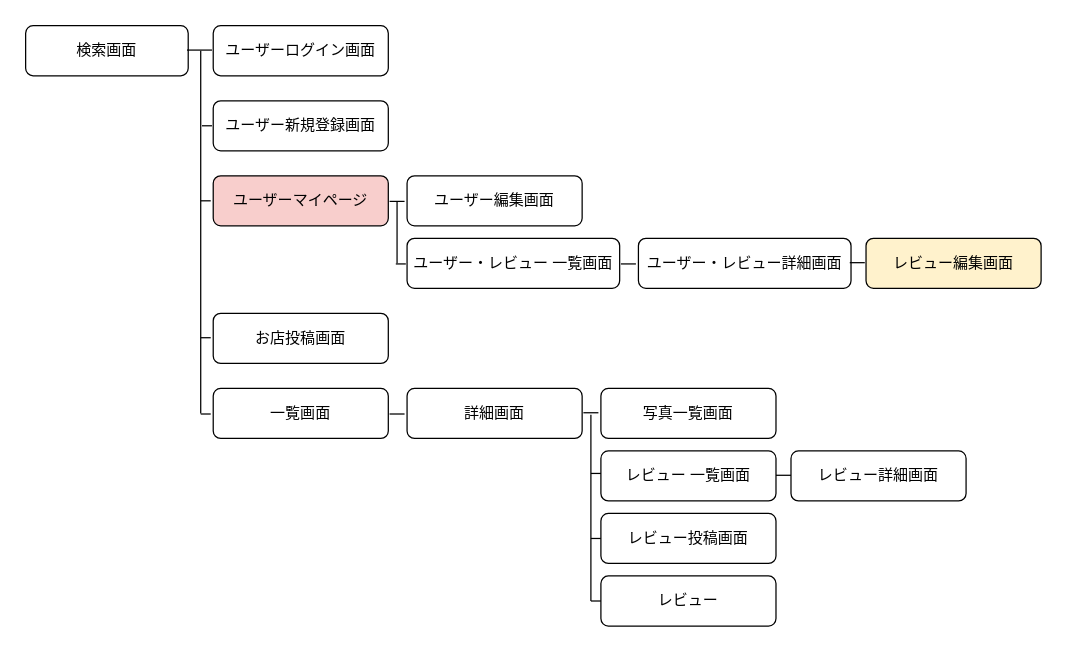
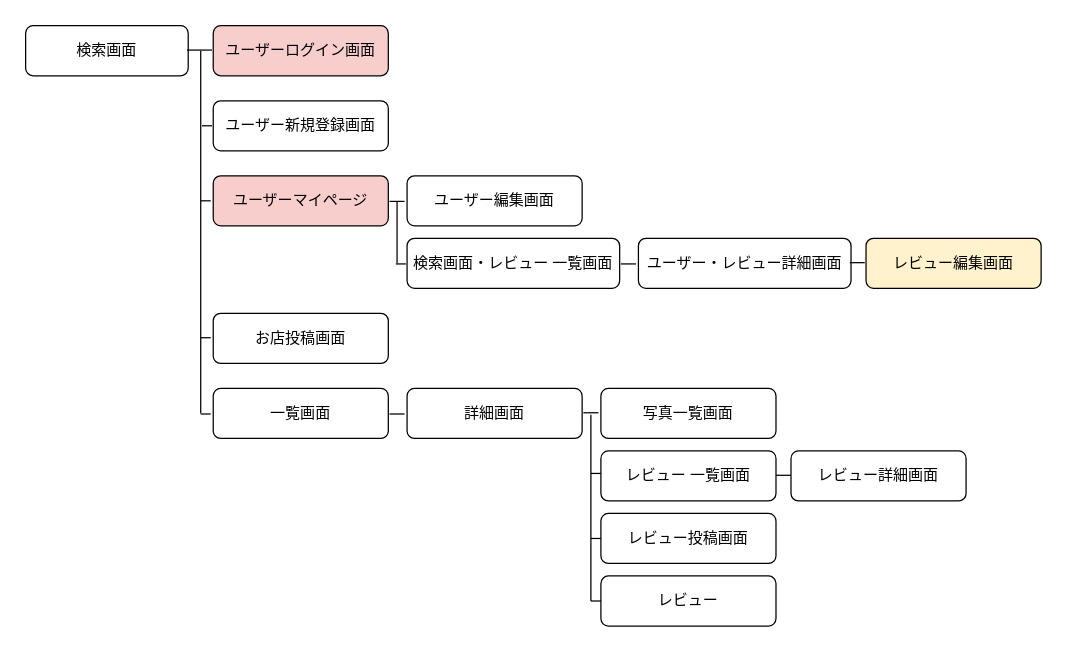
  <mxCell id="0" />
  <mxCell id="1" parent="0" />
  <mxCell id="2" value="検索画面" style="rounded=1;whiteSpace=wrap;html=1;" vertex="1" parent="1"><mxGeometry x="20" y="20" width="130" height="40" as="geometry" /></mxCell>
  <mxCell id="3" value="ユーザー新規登録画面" style="rounded=1;whiteSpace=wrap;html=1;" vertex="1" parent="1"><mxGeometry x="170" y="80" width="140" height="40" as="geometry" /></mxCell>
- <mxCell id="4" value="ユーザーログイン画面" style="rounded=1;whiteSpace=wrap;html=1;" vertex="1" parent="1"><mxGeometry x="170" y="20" width="140" height="40" as="geometry" /></mxCell>
+ <mxCell id="4" value="ユーザーログイン画面" style="rounded=1;whiteSpace=wrap;html=1;fillColor=#f8cecc;" vertex="1" parent="1"><mxGeometry x="170" y="20" width="140" height="40" as="geometry" /></mxCell>
  <mxCell id="5" value="レビュー編集画面" style="rounded=1;whiteSpace=wrap;html=1;fillColor=#fff2cc;" vertex="1" parent="1"><mxGeometry x="692" y="190" width="140" height="40" as="geometry" /></mxCell>
  <mxCell id="6" value="ユーザーマイページ" style="rounded=1;whiteSpace=wrap;html=1;fillColor=#f8cecc;" vertex="1" parent="1"><mxGeometry x="170" y="140" width="140" height="40" as="geometry" /></mxCell>
  <mxCell id="7" value="お店投稿画面" style="rounded=1;whiteSpace=wrap;html=1;" vertex="1" parent="1"><mxGeometry x="170" y="250" width="140" height="40" as="geometry" /></mxCell>
  <mxCell id="8" value="詳細画面" style="rounded=1;whiteSpace=wrap;html=1;" vertex="1" parent="1"><mxGeometry x="325" y="310" width="140" height="40" as="geometry" /></mxCell>
  <mxCell id="9" value="一覧画面" style="rounded=1;whiteSpace=wrap;html=1;" vertex="1" parent="1"><mxGeometry x="170" y="310" width="140" height="40" as="geometry" /></mxCell>
  <mxCell id="10" value="ユーザー・レビュー詳細画面" style="rounded=1;whiteSpace=wrap;html=1;" vertex="1" parent="1"><mxGeometry x="510" y="190" width="170" height="40" as="geometry" /></mxCell>
  <mxCell id="11" value="ユーザー編集画面" style="rounded=1;whiteSpace=wrap;html=1;" vertex="1" parent="1"><mxGeometry x="325" y="140" width="140" height="40" as="geometry" /></mxCell>
- <mxCell id="12" value="ユーザー・レビュー 一覧画面" style="rounded=1;whiteSpace=wrap;html=1;" vertex="1" parent="1"><mxGeometry x="325" y="190" width="170" height="40" as="geometry" /></mxCell>
+ <mxCell id="12" value="検索画面・レビュー 一覧画面" style="rounded=1;whiteSpace=wrap;html=1;" vertex="1" parent="1"><mxGeometry x="325" y="190" width="170" height="40" as="geometry" /></mxCell>
  <mxCell id="13" value="レビュー 一覧画面" style="rounded=1;whiteSpace=wrap;html=1;" vertex="1" parent="1"><mxGeometry x="480" y="360" width="140" height="40" as="geometry" /></mxCell>
  <mxCell id="14" value="写真一覧画面" style="rounded=1;whiteSpace=wrap;html=1;" vertex="1" parent="1"><mxGeometry x="480" y="310" width="140" height="40" as="geometry" /></mxCell>
  <mxCell id="15" value="レビュー投稿画面" style="rounded=1;whiteSpace=wrap;html=1;" vertex="1" parent="1"><mxGeometry x="480" y="410" width="140" height="40" as="geometry" /></mxCell>
  <mxCell id="16" value="レビュー" style="rounded=1;whiteSpace=wrap;html=1;" vertex="1" parent="1"><mxGeometry x="480" y="460" width="140" height="40" as="geometry" /></mxCell>
  <mxCell id="17" value="" style="endArrow=none;html=1;strokeColor=default;" edge="1" parent="1"><mxGeometry width="50" height="50" relative="1" as="geometry"><mxPoint x="149" y="39.47" as="sourcePoint" /><mxPoint x="169" y="39.47" as="targetPoint" /></mxGeometry></mxCell>
  <mxCell id="18" value="" style="endArrow=none;html=1;strokeColor=default;" edge="1" parent="1"><mxGeometry width="50" height="50" relative="1" as="geometry"><mxPoint x="160" y="330" as="sourcePoint" /><mxPoint x="160" y="40" as="targetPoint" /></mxGeometry></mxCell>
  <mxCell id="19" value="" style="endArrow=none;html=1;strokeColor=default;" edge="1" parent="1"><mxGeometry width="50" height="50" relative="1" as="geometry"><mxPoint x="472" y="480" as="sourcePoint" /><mxPoint x="472" y="331" as="targetPoint" /></mxGeometry></mxCell>
  <mxCell id="20" value="" style="endArrow=none;html=1;strokeColor=default;" edge="1" parent="1"><mxGeometry width="50" height="50" relative="1" as="geometry"><mxPoint x="317" y="210" as="sourcePoint" /><mxPoint x="317" y="161" as="targetPoint" /></mxGeometry></mxCell>
  <mxCell id="21" value="" style="endArrow=none;html=1;strokeColor=default;" edge="1" parent="1"><mxGeometry width="50" height="50" relative="1" as="geometry"><mxPoint x="161" y="100" as="sourcePoint" /><mxPoint x="169" y="100" as="targetPoint" /></mxGeometry></mxCell>
  <mxCell id="22" value="" style="endArrow=none;html=1;strokeColor=default;" edge="1" parent="1"><mxGeometry width="50" height="50" relative="1" as="geometry"><mxPoint x="472" y="430" as="sourcePoint" /><mxPoint x="480" y="430" as="targetPoint" /></mxGeometry></mxCell>
  <mxCell id="23" value="" style="endArrow=none;html=1;strokeColor=default;" edge="1" parent="1"><mxGeometry width="50" height="50" relative="1" as="geometry"><mxPoint x="160" y="269.47" as="sourcePoint" /><mxPoint x="168" y="269.47" as="targetPoint" /></mxGeometry></mxCell>
  <mxCell id="24" value="" style="endArrow=none;html=1;strokeColor=default;" edge="1" parent="1"><mxGeometry width="50" height="50" relative="1" as="geometry"><mxPoint x="160" y="160" as="sourcePoint" /><mxPoint x="168" y="160" as="targetPoint" /></mxGeometry></mxCell>
  <mxCell id="25" value="" style="endArrow=none;html=1;strokeColor=default;" edge="1" parent="1"><mxGeometry width="50" height="50" relative="1" as="geometry"><mxPoint x="316" y="210.47" as="sourcePoint" /><mxPoint x="324" y="210.47" as="targetPoint" /></mxGeometry></mxCell>
  <mxCell id="26" value="" style="endArrow=none;html=1;strokeColor=default;" edge="1" parent="1"><mxGeometry width="50" height="50" relative="1" as="geometry"><mxPoint x="311" y="160.47" as="sourcePoint" /><mxPoint x="323" y="160.47" as="targetPoint" /></mxGeometry></mxCell>
  <mxCell id="27" value="" style="endArrow=none;html=1;strokeColor=default;" edge="1" parent="1"><mxGeometry width="50" height="50" relative="1" as="geometry"><mxPoint x="160" y="330.47" as="sourcePoint" /><mxPoint x="168" y="330.47" as="targetPoint" /></mxGeometry></mxCell>
  <mxCell id="28" value="" style="endArrow=none;html=1;strokeColor=default;" edge="1" parent="1"><mxGeometry width="50" height="50" relative="1" as="geometry"><mxPoint x="311" y="330.47" as="sourcePoint" /><mxPoint x="323" y="330.47" as="targetPoint" /></mxGeometry></mxCell>
  <mxCell id="29" value="" style="endArrow=none;html=1;strokeColor=default;" edge="1" parent="1"><mxGeometry width="50" height="50" relative="1" as="geometry"><mxPoint x="496" y="210.47" as="sourcePoint" /><mxPoint x="508" y="210.47" as="targetPoint" /></mxGeometry></mxCell>
  <mxCell id="30" value="" style="endArrow=none;html=1;strokeColor=default;" edge="1" parent="1"><mxGeometry width="50" height="50" relative="1" as="geometry"><mxPoint x="679" y="209.47" as="sourcePoint" /><mxPoint x="691" y="209.47" as="targetPoint" /></mxGeometry></mxCell>
  <mxCell id="31" value="" style="endArrow=none;html=1;strokeColor=default;" edge="1" parent="1"><mxGeometry width="50" height="50" relative="1" as="geometry"><mxPoint x="466" y="329.47" as="sourcePoint" /><mxPoint x="478" y="329.47" as="targetPoint" /></mxGeometry></mxCell>
  <mxCell id="32" value="" style="endArrow=none;html=1;strokeColor=default;" edge="1" parent="1"><mxGeometry width="50" height="50" relative="1" as="geometry"><mxPoint x="472" y="378" as="sourcePoint" /><mxPoint x="480" y="378" as="targetPoint" /></mxGeometry></mxCell>
  <mxCell id="33" value="" style="endArrow=none;html=1;strokeColor=default;" edge="1" parent="1"><mxGeometry width="50" height="50" relative="1" as="geometry"><mxPoint x="472" y="480" as="sourcePoint" /><mxPoint x="480" y="480" as="targetPoint" /></mxGeometry></mxCell>
  <mxCell id="34" value="レビュー詳細画面" style="rounded=1;whiteSpace=wrap;html=1;" vertex="1" parent="1"><mxGeometry x="632" y="360" width="140" height="40" as="geometry" /></mxCell>
  <mxCell id="35" value="" style="endArrow=none;html=1;strokeColor=default;" edge="1" parent="1"><mxGeometry width="50" height="50" relative="1" as="geometry"><mxPoint x="620" y="379.47" as="sourcePoint" /><mxPoint x="632" y="379.47" as="targetPoint" /></mxGeometry></mxCell>
